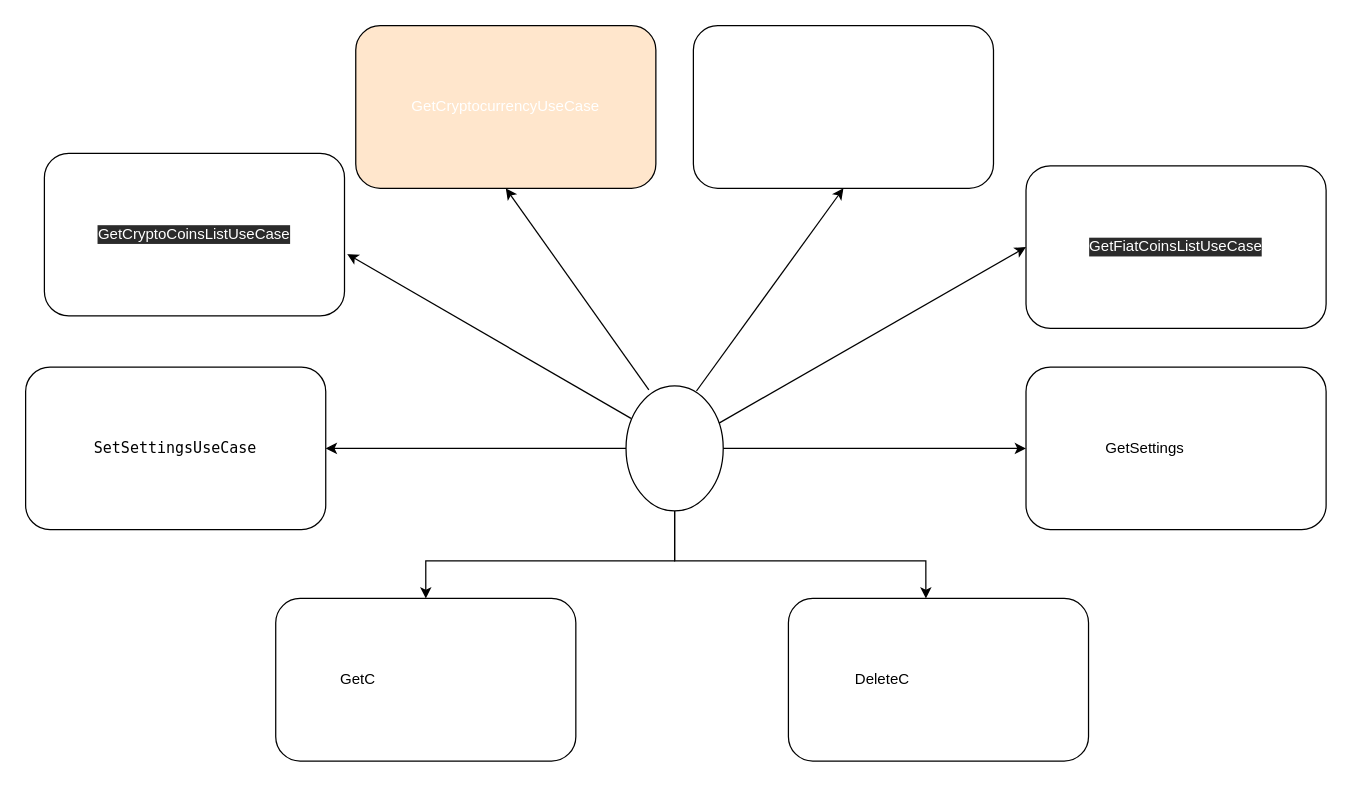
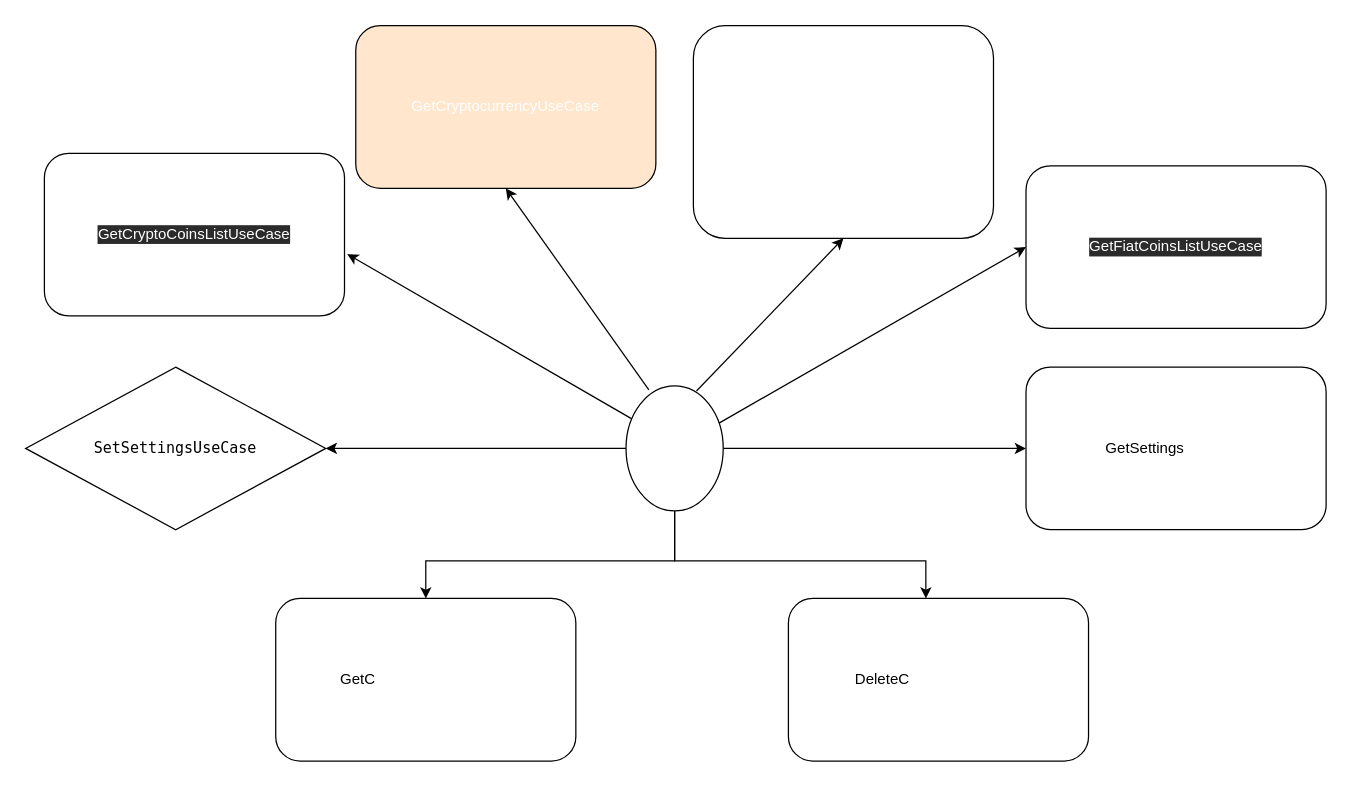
  <mxCell id="0" />
  <mxCell id="1" parent="0" />
  <mxCell id="2" style="edgeStyle=orthogonalEdgeStyle;rounded=0;orthogonalLoop=1;jettySize=auto;html=1;exitX=1;exitY=0.5;exitDx=0;exitDy=0;entryX=0;entryY=0.5;entryDx=0;entryDy=0;" parent="1" source="5" target="7" edge="1"><mxGeometry relative="1" as="geometry" /></mxCell>
  <mxCell id="3" style="edgeStyle=orthogonalEdgeStyle;rounded=0;orthogonalLoop=1;jettySize=auto;html=1;exitX=0.5;exitY=1;exitDx=0;exitDy=0;entryX=0.5;entryY=0;entryDx=0;entryDy=0;" parent="1" source="5" target="9" edge="1"><mxGeometry relative="1" as="geometry"><mxPoint x="539" y="468" as="targetPoint" /><Array as="points"><mxPoint x="539" y="448" /><mxPoint x="340" y="448" /></Array></mxGeometry></mxCell>
  <mxCell id="4" style="edgeStyle=orthogonalEdgeStyle;rounded=0;orthogonalLoop=1;jettySize=auto;html=1;entryX=1;entryY=0.5;entryDx=0;entryDy=0;" edge="1" parent="1" source="5" target="6"><mxGeometry relative="1" as="geometry"><mxPoint x="320" y="358" as="targetPoint" /></mxGeometry></mxCell>
  <mxCell id="5" value="" style="ellipse;whiteSpace=wrap;html=1;fillColor=none;" parent="1" vertex="1"><mxGeometry x="500.13" y="308" width="77.73" height="100" as="geometry" /></mxCell>
- <mxCell id="6" value="&lt;pre style=&quot;overflow-wrap: break-word;&quot;&gt;SetSettingsUseCase&lt;font color=&quot;#ffffff&quot;&gt;&lt;br&gt;&lt;/font&gt;&lt;/pre&gt;" style="rounded=1;whiteSpace=wrap;html=1;" parent="1" vertex="1"><mxGeometry x="20" y="293" width="240" height="130" as="geometry" /></mxCell>
+ <mxCell id="6" value="&lt;pre style=&quot;overflow-wrap: break-word;&quot;&gt;SetSettingsUseCase&lt;font color=&quot;#ffffff&quot;&gt;&lt;br&gt;&lt;/font&gt;&lt;/pre&gt;" style="rhombus;whiteSpace=wrap;html=1;" parent="1" vertex="1"><mxGeometry x="20" y="293" width="240" height="130" as="geometry" /></mxCell>
  <mxCell id="7" value="GetSettings&lt;span style=&quot;color: rgb(255, 255, 255); background-color: initial;&quot;&gt;UseCase&lt;/span&gt;" style="rounded=1;whiteSpace=wrap;html=1;" parent="1" vertex="1"><mxGeometry x="820" y="293" width="240" height="130" as="geometry" /></mxCell>
  <mxCell id="8" value="&lt;pre style=&quot;color: rgb(255, 255, 255); overflow-wrap: break-word;&quot;&gt;&lt;div style=&quot;&quot;&gt;&lt;pre style=&quot;color: rgb(240, 240, 240); overflow-wrap: break-word;&quot;&gt;&lt;font color=&quot;#ffffff&quot;&gt;&lt;font face=&quot;Helvetica&quot;&gt;GetCryptocurrencyUseCase&lt;/font&gt;&lt;/font&gt;&lt;/pre&gt;&lt;/div&gt;&lt;/pre&gt;" style="rounded=1;whiteSpace=wrap;html=1;align=center;fillColor=#ffe6cc;" parent="1" vertex="1"><mxGeometry x="284" y="20" width="240" height="130" as="geometry" /></mxCell>
  <mxCell id="9" value="GetC&lt;span style=&quot;color: rgb(255, 255, 255);&quot;&gt;urrencyList&lt;/span&gt;&lt;span style=&quot;color: rgb(255, 255, 255); background-color: initial;&quot;&gt;UseCase&lt;/span&gt;" style="rounded=1;whiteSpace=wrap;html=1;" parent="1" vertex="1"><mxGeometry x="220" y="478" width="240" height="130" as="geometry" /></mxCell>
- <mxCell id="10" value="&lt;div style=&quot;color: rgb(255, 255, 255); overflow-wrap: break-word;&quot;&gt;&lt;div style=&quot;&quot;&gt;GetFiatcurrencyUseCase&lt;br&gt;&lt;/div&gt;&lt;/div&gt;" style="rounded=1;whiteSpace=wrap;html=1;align=center;fontFamily=Helvetica;" parent="1" vertex="1"><mxGeometry x="554" y="20" width="240" height="130" as="geometry" /></mxCell>
+ <mxCell id="10" value="&lt;div style=&quot;color: rgb(255, 255, 255); overflow-wrap: break-word;&quot;&gt;&lt;div style=&quot;&quot;&gt;GetFiatcurrencyUseCase&lt;br&gt;&lt;/div&gt;&lt;/div&gt;" style="rounded=1;whiteSpace=wrap;html=1;align=center;fontFamily=Helvetica;" parent="1" vertex="1"><mxGeometry x="554" y="20" width="240" height="170" as="geometry" /></mxCell>
  <mxCell id="11" value="DeleteC&lt;span style=&quot;color: rgb(255, 255, 255);&quot;&gt;urrency&lt;/span&gt;&lt;span style=&quot;color: rgb(255, 255, 255); background-color: initial;&quot;&gt;UseCase&lt;/span&gt;" style="rounded=1;whiteSpace=wrap;html=1;" parent="1" vertex="1"><mxGeometry x="630" y="478" width="240" height="130" as="geometry" /></mxCell>
  <mxCell id="12" style="edgeStyle=orthogonalEdgeStyle;rounded=0;orthogonalLoop=1;jettySize=auto;html=1;entryX=0.458;entryY=0;entryDx=0;entryDy=0;entryPerimeter=0;" parent="1" target="11" edge="1"><mxGeometry relative="1" as="geometry"><mxPoint x="539" y="408" as="sourcePoint" /><Array as="points"><mxPoint x="539" y="448" /><mxPoint x="740" y="448" /></Array></mxGeometry></mxCell>
  <mxCell id="13" value="&lt;pre style=&quot;overflow-wrap: break-word;&quot;&gt;&lt;div style=&quot;&quot;&gt;&lt;pre style=&quot;overflow-wrap: break-word;&quot;&gt;&lt;div style=&quot;background-color: rgb(43, 43, 43);&quot;&gt;&lt;pre style=&quot;&quot;&gt;&lt;font face=&quot;Helvetica&quot; style=&quot;&quot; color=&quot;#ffffff&quot;&gt;GetCryptoCoinsListUseCase&lt;/font&gt;&lt;/pre&gt;&lt;/div&gt;&lt;/pre&gt;&lt;/div&gt;&lt;/pre&gt;" style="rounded=1;whiteSpace=wrap;html=1;align=center;" vertex="1" parent="1"><mxGeometry x="35" y="122" width="240" height="130" as="geometry" /></mxCell>
  <mxCell id="14" value="&lt;pre style=&quot;overflow-wrap: break-word;&quot;&gt;&lt;div style=&quot;&quot;&gt;&lt;pre style=&quot;overflow-wrap: break-word;&quot;&gt;&lt;div style=&quot;background-color: rgb(43, 43, 43);&quot;&gt;&lt;pre style=&quot;&quot;&gt;&lt;font face=&quot;Helvetica&quot; style=&quot;&quot; color=&quot;#ffffff&quot;&gt;GetFiatCoinsListUseCase&lt;/font&gt;&lt;/pre&gt;&lt;/div&gt;&lt;/pre&gt;&lt;/div&gt;&lt;/pre&gt;" style="rounded=1;whiteSpace=wrap;html=1;align=center;" vertex="1" parent="1"><mxGeometry x="820" y="132" width="240" height="130" as="geometry" /></mxCell>
  <mxCell id="15" value="" style="endArrow=classic;html=1;rounded=0;exitX=0.051;exitY=0.26;exitDx=0;exitDy=0;entryX=1.009;entryY=0.62;entryDx=0;entryDy=0;entryPerimeter=0;exitPerimeter=0;" edge="1" parent="1" source="5" target="13"><mxGeometry width="50" height="50" relative="1" as="geometry"><mxPoint x="280" y="272" as="sourcePoint" /><mxPoint x="330" y="222" as="targetPoint" /></mxGeometry></mxCell>
  <mxCell id="16" value="" style="endArrow=classic;html=1;rounded=0;exitX=0.235;exitY=0.032;exitDx=0;exitDy=0;exitPerimeter=0;entryX=0.5;entryY=1;entryDx=0;entryDy=0;" edge="1" parent="1" source="5" target="8"><mxGeometry width="50" height="50" relative="1" as="geometry"><mxPoint x="280" y="272" as="sourcePoint" /><mxPoint x="330" y="222" as="targetPoint" /></mxGeometry></mxCell>
  <mxCell id="17" value="" style="endArrow=classic;html=1;rounded=0;exitX=0.725;exitY=0.041;exitDx=0;exitDy=0;exitPerimeter=0;entryX=0.5;entryY=1;entryDx=0;entryDy=0;" edge="1" parent="1" source="5" target="10"><mxGeometry width="50" height="50" relative="1" as="geometry"><mxPoint x="280" y="272" as="sourcePoint" /><mxPoint x="330" y="222" as="targetPoint" /></mxGeometry></mxCell>
  <mxCell id="18" value="" style="endArrow=classic;html=1;rounded=0;entryX=0;entryY=0.5;entryDx=0;entryDy=0;" edge="1" parent="1" source="5" target="14"><mxGeometry width="50" height="50" relative="1" as="geometry"><mxPoint x="280" y="272" as="sourcePoint" /><mxPoint x="330" y="222" as="targetPoint" /></mxGeometry></mxCell>
